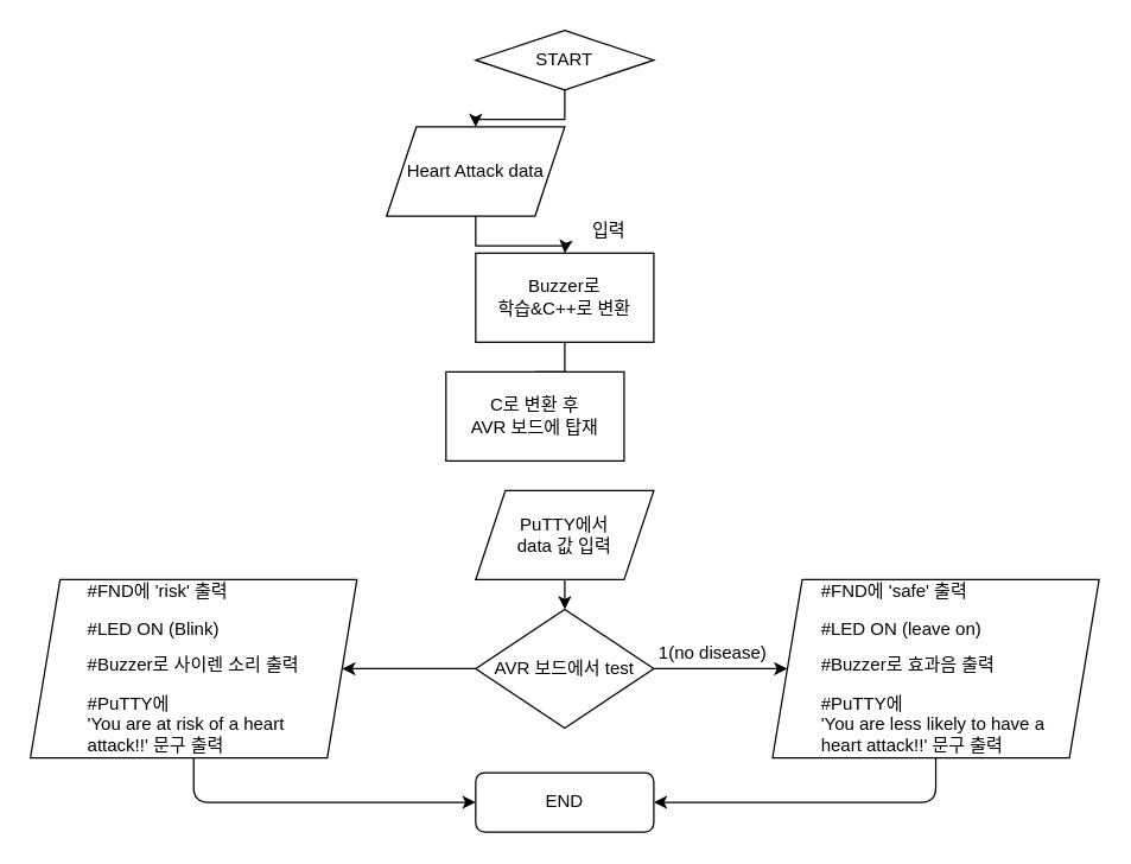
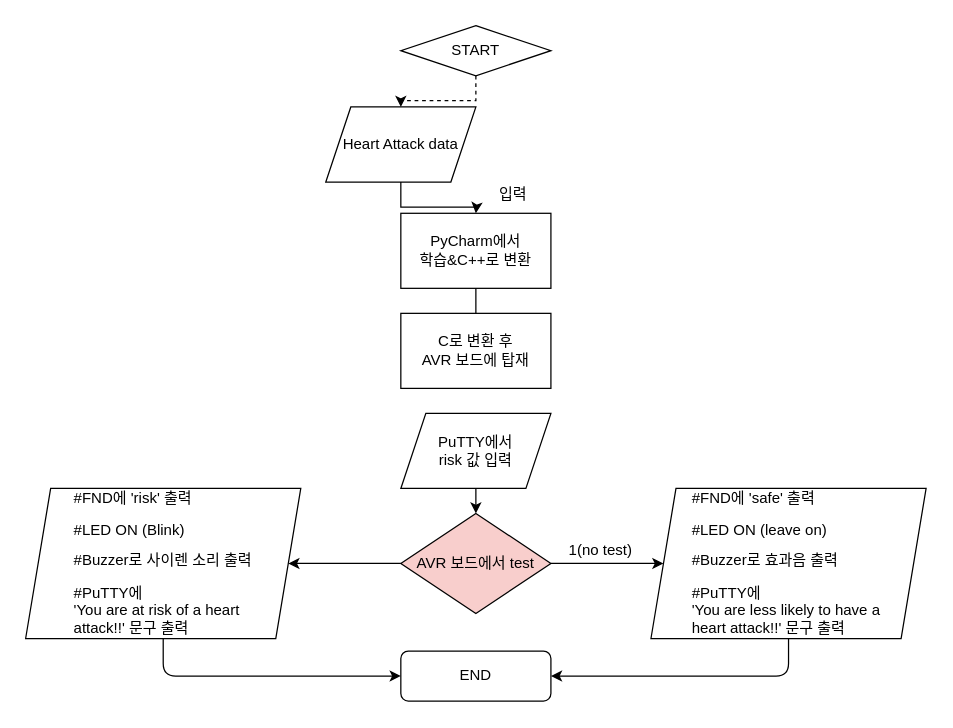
  <mxCell id="0" />
  <mxCell id="1" parent="0" />
- <mxCell id="2" value="" style="edgeStyle=orthogonalEdgeStyle;rounded=0;orthogonalLoop=1;jettySize=auto;html=1;" edge="1" parent="1" source="3" target="7"><mxGeometry relative="1" as="geometry" /></mxCell>
+ <mxCell id="2" value="" style="edgeStyle=orthogonalEdgeStyle;rounded=0;orthogonalLoop=1;jettySize=auto;html=1;dashed=1;" edge="1" parent="1" source="3" target="7"><mxGeometry relative="1" as="geometry" /></mxCell>
  <mxCell id="3" value="START" style="rhombus;whiteSpace=wrap;html=1;fontSize=12;glass=0;strokeWidth=1;shadow=0;" parent="1" vertex="1"><mxGeometry x="320" y="20" width="120" height="40" as="geometry" /></mxCell>
  <mxCell id="4" value="END" style="rounded=1;whiteSpace=wrap;html=1;fontSize=12;glass=0;strokeWidth=1;shadow=0;" parent="1" vertex="1"><mxGeometry x="320" y="520" width="120" height="40" as="geometry" /></mxCell>
- <mxCell id="5" value="Buzzer로 &lt;br&gt;학습&amp;amp;C++로 변환" style="rounded=0;whiteSpace=wrap;html=1;" parent="1" vertex="1"><mxGeometry x="320" y="170" width="120" height="60" as="geometry" /></mxCell>
+ <mxCell id="5" value="PyCharm에서 &lt;br&gt;학습&amp;amp;C++로 변환" style="rounded=0;whiteSpace=wrap;html=1;" parent="1" vertex="1"><mxGeometry x="320" y="170" width="120" height="60" as="geometry" /></mxCell>
  <mxCell id="6" value="" style="edgeStyle=orthogonalEdgeStyle;rounded=0;orthogonalLoop=1;jettySize=auto;html=1;" edge="1" parent="1" source="7"><mxGeometry relative="1" as="geometry"><mxPoint x="380" y="170" as="targetPoint" /></mxGeometry></mxCell>
  <mxCell id="7" value="Heart Attack data" style="shape=parallelogram;perimeter=parallelogramPerimeter;whiteSpace=wrap;html=1;fixedSize=1;" parent="1" vertex="1"><mxGeometry x="260" y="85" width="120" height="60" as="geometry" /></mxCell>
- <mxCell id="8" value="C로 변환 후 &lt;br&gt;AVR 보드에 탑재" style="rounded=0;whiteSpace=wrap;html=1;" vertex="1" parent="1"><mxGeometry x="300" y="250" width="120" height="60" as="geometry" /></mxCell>
+ <mxCell id="8" value="C로 변환 후 &lt;br&gt;AVR 보드에 탑재" style="rounded=0;whiteSpace=wrap;html=1;" vertex="1" parent="1"><mxGeometry x="320" y="250" width="120" height="60" as="geometry" /></mxCell>
  <mxCell id="9" value="" style="edgeStyle=orthogonalEdgeStyle;rounded=0;orthogonalLoop=1;jettySize=auto;html=1;exitX=0.5;exitY=1;exitDx=0;exitDy=0;endArrow=none;" edge="1" parent="1" source="5" target="8"><mxGeometry relative="1" as="geometry"><mxPoint x="380" y="240" as="sourcePoint" /><mxPoint x="390" y="190" as="targetPoint" /></mxGeometry></mxCell>
  <mxCell id="10" value="" style="edgeStyle=orthogonalEdgeStyle;rounded=0;orthogonalLoop=1;jettySize=auto;html=1;" edge="1" parent="1" source="11"><mxGeometry relative="1" as="geometry"><mxPoint x="380.034" y="410" as="targetPoint" /></mxGeometry></mxCell>
- <mxCell id="11" value="PuTTY에서&lt;br&gt;data 값 입력" style="shape=parallelogram;perimeter=parallelogramPerimeter;whiteSpace=wrap;html=1;fixedSize=1;" vertex="1" parent="1"><mxGeometry x="320" y="330" width="120" height="60" as="geometry" /></mxCell>
+ <mxCell id="11" value="PuTTY에서&lt;br&gt;risk 값 입력" style="shape=parallelogram;perimeter=parallelogramPerimeter;whiteSpace=wrap;html=1;fixedSize=1;" vertex="1" parent="1"><mxGeometry x="320" y="330" width="120" height="60" as="geometry" /></mxCell>
  <mxCell id="12" value="" style="edgeStyle=orthogonalEdgeStyle;rounded=0;orthogonalLoop=1;jettySize=auto;html=1;" edge="1" parent="1" source="14" target="15"><mxGeometry relative="1" as="geometry" /></mxCell>
  <mxCell id="13" value="" style="edgeStyle=orthogonalEdgeStyle;rounded=0;orthogonalLoop=1;jettySize=auto;html=1;" edge="1" parent="1" source="14"><mxGeometry relative="1" as="geometry"><mxPoint x="530" y="450" as="targetPoint" /></mxGeometry></mxCell>
- <mxCell id="14" value="&lt;span&gt;AVR 보드에서 test&lt;/span&gt;" style="rhombus;whiteSpace=wrap;html=1;" vertex="1" parent="1"><mxGeometry x="320" y="410" width="120" height="80" as="geometry" /></mxCell>
+ <mxCell id="14" value="&lt;span&gt;AVR 보드에서 test&lt;/span&gt;" style="rhombus;whiteSpace=wrap;html=1;fillColor=#f8cecc;" vertex="1" parent="1"><mxGeometry x="320" y="410" width="120" height="80" as="geometry" /></mxCell>
  <mxCell id="15" value="&lt;p class=&quot;MsoNormal&quot; style=&quot;line-height: 105%&quot;&gt;&lt;/p&gt;&lt;div style=&quot;text-align: left&quot;&gt;&lt;span lang=&quot;EN-US&quot;&gt;#FND&lt;/span&gt;&lt;span&gt;에&amp;nbsp;&lt;/span&gt;&lt;span lang=&quot;EN-US&quot;&gt;'risk' &lt;/span&gt;&lt;span&gt;출력&lt;/span&gt;&lt;/div&gt;&lt;span lang=&quot;EN-US&quot;&gt;&lt;/span&gt;&lt;p&gt;&lt;/p&gt;&lt;p class=&quot;MsoNormal&quot; style=&quot;text-align: left ; line-height: 105%&quot;&gt;&lt;span lang=&quot;EN-US&quot;&gt;#LED ON (Blink)&lt;/span&gt;&lt;/p&gt;&lt;p class=&quot;MsoNormal&quot; style=&quot;text-align: left ; line-height: 105%&quot;&gt;&lt;span lang=&quot;EN-US&quot;&gt;#Buzzer&lt;/span&gt;로 사이렌 소리 출력&lt;/p&gt;&lt;p class=&quot;MsoNormal&quot; style=&quot;line-height: 105%&quot;&gt;&lt;/p&gt;&lt;div style=&quot;text-align: left&quot;&gt;&lt;span lang=&quot;EN-US&quot;&gt;#PuTTY&lt;/span&gt;&lt;span&gt;에&lt;/span&gt;&lt;/div&gt;&lt;span lang=&quot;EN-US&quot;&gt;&lt;div style=&quot;text-align: left&quot;&gt;&lt;span lang=&quot;EN-US&quot;&gt;'You are at risk of a heart&amp;nbsp;&lt;/span&gt;&lt;/div&gt;&lt;div style=&quot;text-align: left&quot;&gt;&lt;span lang=&quot;EN-US&quot;&gt;attack!!'&amp;nbsp;&lt;/span&gt;&lt;span&gt;문구 출력&lt;/span&gt;&lt;/div&gt;&lt;/span&gt;&lt;span lang=&quot;EN-US&quot;&gt;&lt;/span&gt;&lt;p&gt;&lt;/p&gt;" style="shape=parallelogram;perimeter=parallelogramPerimeter;whiteSpace=wrap;html=1;fixedSize=1;" vertex="1" parent="1"><mxGeometry x="20" y="390" width="220" height="120" as="geometry" /></mxCell>
- <mxCell id="16" value="1(no disease)" style="text;html=1;strokeColor=none;fillColor=none;align=center;verticalAlign=middle;whiteSpace=wrap;rounded=0;" vertex="1" parent="1"><mxGeometry x="440" y="430" width="80" height="20" as="geometry" /></mxCell>
+ <mxCell id="16" value="1(no test)" style="text;html=1;strokeColor=none;fillColor=none;align=center;verticalAlign=middle;whiteSpace=wrap;rounded=0;" vertex="1" parent="1"><mxGeometry x="440" y="430" width="80" height="20" as="geometry" /></mxCell>
  <mxCell id="17" value="&lt;p class=&quot;MsoNormal&quot; style=&quot;line-height: 105%&quot;&gt;&lt;/p&gt;&lt;div style=&quot;text-align: left&quot;&gt;&lt;span lang=&quot;EN-US&quot;&gt;#FND&lt;/span&gt;&lt;span&gt;에&amp;nbsp;&lt;/span&gt;&lt;span lang=&quot;EN-US&quot;&gt;'safe' &lt;/span&gt;&lt;span&gt;출력&lt;/span&gt;&lt;/div&gt;&lt;span lang=&quot;EN-US&quot;&gt;&lt;/span&gt;&lt;p&gt;&lt;/p&gt;&lt;p class=&quot;MsoNormal&quot; style=&quot;text-align: left ; line-height: 105%&quot;&gt;&lt;span lang=&quot;EN-US&quot;&gt;#LED ON (leave on)&lt;/span&gt;&lt;/p&gt;&lt;p class=&quot;MsoNormal&quot; style=&quot;text-align: left ; line-height: 105%&quot;&gt;&lt;span lang=&quot;EN-US&quot;&gt;#Buzzer&lt;/span&gt;로 효과음 출력&lt;/p&gt;&lt;p class=&quot;MsoNormal&quot; style=&quot;line-height: 105%&quot;&gt;&lt;/p&gt;&lt;div style=&quot;text-align: left&quot;&gt;&lt;span lang=&quot;EN-US&quot;&gt;#PuTTY&lt;/span&gt;&lt;span&gt;에&lt;/span&gt;&lt;/div&gt;&lt;span lang=&quot;EN-US&quot;&gt;&lt;div style=&quot;text-align: left&quot;&gt;&lt;span lang=&quot;EN-US&quot;&gt;'You are less likely to have&amp;nbsp;&lt;/span&gt;&lt;span lang=&quot;EN-US&quot;&gt;a&amp;nbsp;&lt;/span&gt;&lt;/div&gt;&lt;div style=&quot;text-align: left&quot;&gt;&lt;span lang=&quot;EN-US&quot;&gt;heart&lt;/span&gt;&lt;span lang=&quot;EN-US&quot;&gt;&amp;nbsp;attack!!'&amp;nbsp;&lt;/span&gt;&lt;span&gt;문구 출력&lt;/span&gt;&lt;/div&gt;&lt;/span&gt;&lt;span lang=&quot;EN-US&quot;&gt;&lt;/span&gt;&lt;p&gt;&lt;/p&gt;" style="shape=parallelogram;perimeter=parallelogramPerimeter;whiteSpace=wrap;html=1;fixedSize=1;" vertex="1" parent="1"><mxGeometry x="520" y="390" width="220" height="120" as="geometry" /></mxCell>
  <mxCell id="18" value="" style="endArrow=classic;html=1;exitX=0.5;exitY=1;exitDx=0;exitDy=0;" edge="1" parent="1" source="17"><mxGeometry width="50" height="50" relative="1" as="geometry"><mxPoint x="340" y="430" as="sourcePoint" /><mxPoint x="440" y="540" as="targetPoint" /><Array as="points"><mxPoint x="630" y="540" /></Array></mxGeometry></mxCell>
  <mxCell id="19" value="" style="endArrow=classic;html=1;entryX=0;entryY=0.5;entryDx=0;entryDy=0;exitX=0.5;exitY=1;exitDx=0;exitDy=0;" edge="1" parent="1" source="15" target="4"><mxGeometry width="50" height="50" relative="1" as="geometry"><mxPoint x="340" y="430" as="sourcePoint" /><mxPoint x="390" y="380" as="targetPoint" /><Array as="points"><mxPoint x="130" y="540" /></Array></mxGeometry></mxCell>
  <mxCell id="20" value="입력" style="text;html=1;strokeColor=none;fillColor=none;align=center;verticalAlign=middle;whiteSpace=wrap;rounded=0;" vertex="1" parent="1"><mxGeometry x="390" y="140" width="40" height="30" as="geometry" /></mxCell>
